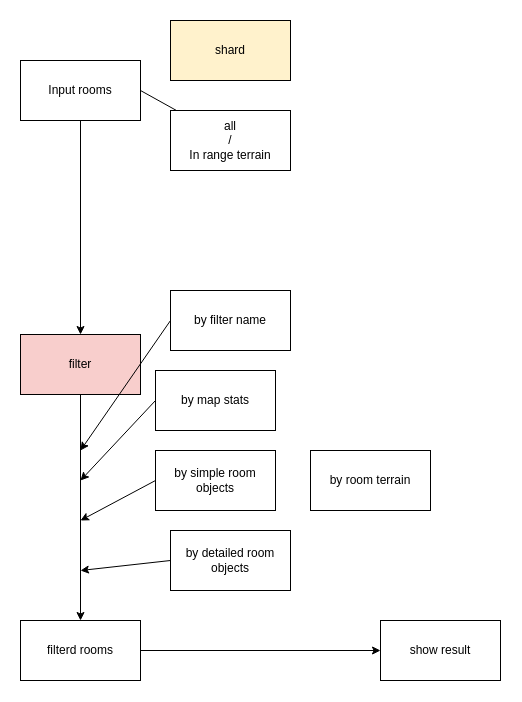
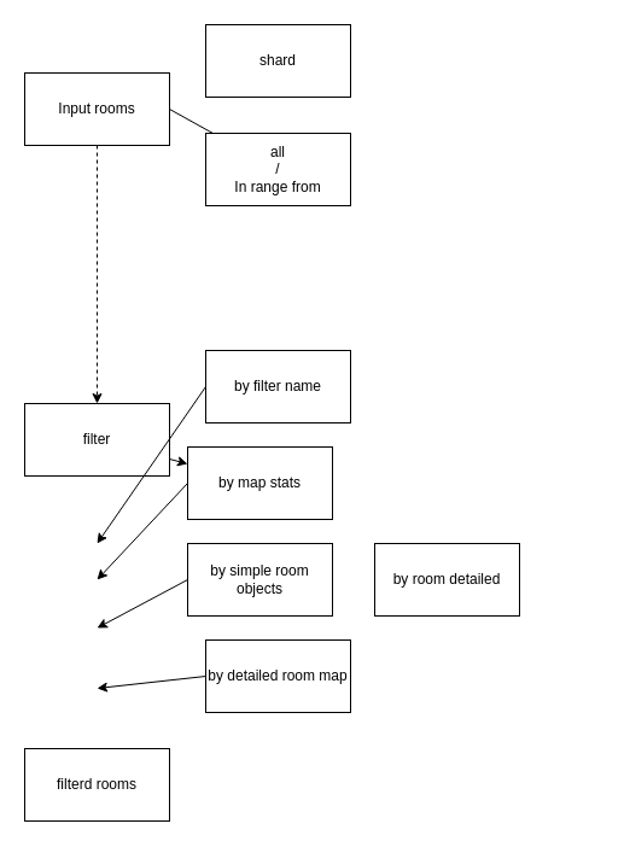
  <mxCell id="0" />
  <mxCell id="1" parent="0" />
- <mxCell id="2" style="edgeStyle=none;html=1;entryX=0.5;entryY=0;entryDx=0;entryDy=0;" edge="1" parent="1" source="3" target="8"><mxGeometry relative="1" as="geometry" /></mxCell>
+ <mxCell id="2" style="edgeStyle=none;html=1;entryX=0.5;entryY=0;entryDx=0;entryDy=0;dashed=1;" edge="1" parent="1" source="3" target="8"><mxGeometry relative="1" as="geometry" /></mxCell>
  <mxCell id="3" value="Input rooms" style="whiteSpace=wrap;html=1;" vertex="1" parent="1"><mxGeometry x="20" y="60" width="120" height="60" as="geometry" /></mxCell>
- <mxCell id="4" value="shard" style="whiteSpace=wrap;html=1;fillColor=#fff2cc;" vertex="1" parent="1"><mxGeometry x="170" y="20" width="120" height="60" as="geometry" /></mxCell>
+ <mxCell id="4" value="shard" style="whiteSpace=wrap;html=1;" vertex="1" parent="1"><mxGeometry x="170" y="20" width="120" height="60" as="geometry" /></mxCell>
  <mxCell id="5" style="edgeStyle=none;html=1;entryX=1;entryY=0.5;entryDx=0;entryDy=0;endArrow=none;" edge="1" parent="1" source="6" target="3"><mxGeometry relative="1" as="geometry" /></mxCell>
- <mxCell id="6" value="all&lt;br&gt;/&lt;br&gt;In range terrain" style="whiteSpace=wrap;html=1;" vertex="1" parent="1"><mxGeometry x="170" y="110" width="120" height="60" as="geometry" /></mxCell>
- <mxCell id="7" style="edgeStyle=none;html=1;entryX=0.5;entryY=0;entryDx=0;entryDy=0;" edge="1" parent="1" source="8" target="19"><mxGeometry relative="1" as="geometry" /></mxCell>
- <mxCell id="8" value="filter" style="whiteSpace=wrap;html=1;fillColor=#f8cecc;" vertex="1" parent="1"><mxGeometry x="20" y="334" width="120" height="60" as="geometry" /></mxCell>
+ <mxCell id="6" value="all&lt;br&gt;/&lt;br&gt;In range from" style="whiteSpace=wrap;html=1;" vertex="1" parent="1"><mxGeometry x="170" y="110" width="120" height="60" as="geometry" /></mxCell>
+ <mxCell id="7" style="edgeStyle=none;html=1;" edge="1" parent="1" source="8" target="12"><mxGeometry relative="1" as="geometry" /></mxCell>
+ <mxCell id="8" value="filter" style="whiteSpace=wrap;html=1;" vertex="1" parent="1"><mxGeometry x="20" y="334" width="120" height="60" as="geometry" /></mxCell>
  <mxCell id="9" style="edgeStyle=none;html=1;exitX=0;exitY=0.5;exitDx=0;exitDy=0;" edge="1" parent="1" source="10"><mxGeometry relative="1" as="geometry"><mxPoint x="80" y="450" as="targetPoint" /></mxGeometry></mxCell>
  <mxCell id="10" value="by filter name" style="whiteSpace=wrap;html=1;" vertex="1" parent="1"><mxGeometry x="170" y="290" width="120" height="60" as="geometry" /></mxCell>
  <mxCell id="11" style="edgeStyle=none;html=1;exitX=0;exitY=0.5;exitDx=0;exitDy=0;" edge="1" parent="1" source="12"><mxGeometry relative="1" as="geometry"><mxPoint x="80" y="480" as="targetPoint" /></mxGeometry></mxCell>
  <mxCell id="12" value="by map stats" style="whiteSpace=wrap;html=1;" vertex="1" parent="1"><mxGeometry x="155" y="370" width="120" height="60" as="geometry" /></mxCell>
  <mxCell id="13" style="edgeStyle=none;html=1;exitX=0;exitY=0.5;exitDx=0;exitDy=0;" edge="1" parent="1" source="14"><mxGeometry relative="1" as="geometry"><mxPoint x="80" y="520" as="targetPoint" /></mxGeometry></mxCell>
  <mxCell id="14" value="by simple room objects" style="whiteSpace=wrap;html=1;" vertex="1" parent="1"><mxGeometry x="155" y="450" width="120" height="60" as="geometry" /></mxCell>
  <mxCell id="15" style="edgeStyle=none;html=1;exitX=0;exitY=0.5;exitDx=0;exitDy=0;" edge="1" parent="1" source="16"><mxGeometry relative="1" as="geometry"><mxPoint x="80" y="570" as="targetPoint" /></mxGeometry></mxCell>
- <mxCell id="16" value="by detailed room objects" style="whiteSpace=wrap;html=1;" vertex="1" parent="1"><mxGeometry x="170" y="530" width="120" height="60" as="geometry" /></mxCell>
- <mxCell id="17" value="by room terrain" style="whiteSpace=wrap;html=1;" vertex="1" parent="1"><mxGeometry x="310" y="450" width="120" height="60" as="geometry" /></mxCell>
- <mxCell id="18" style="edgeStyle=none;html=1;entryX=0;entryY=0.5;entryDx=0;entryDy=0;" edge="1" parent="1" source="19" target="20"><mxGeometry relative="1" as="geometry" /></mxCell>
+ <mxCell id="16" value="by detailed room map" style="whiteSpace=wrap;html=1;" vertex="1" parent="1"><mxGeometry x="170" y="530" width="120" height="60" as="geometry" /></mxCell>
+ <mxCell id="17" value="by room detailed" style="whiteSpace=wrap;html=1;" vertex="1" parent="1"><mxGeometry x="310" y="450" width="120" height="60" as="geometry" /></mxCell>
  <mxCell id="19" value="filterd rooms" style="whiteSpace=wrap;html=1;" vertex="1" parent="1"><mxGeometry x="20" y="620" width="120" height="60" as="geometry" /></mxCell>
- <mxCell id="20" value="show result" style="whiteSpace=wrap;html=1;" vertex="1" parent="1"><mxGeometry x="380" y="620" width="120" height="60" as="geometry" /></mxCell>
